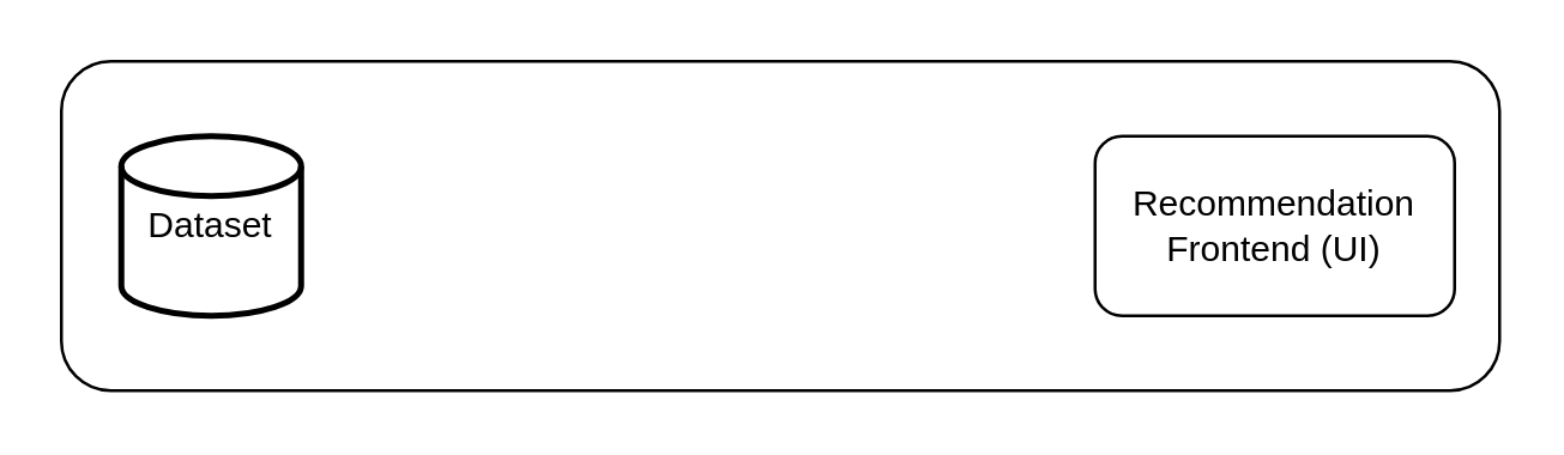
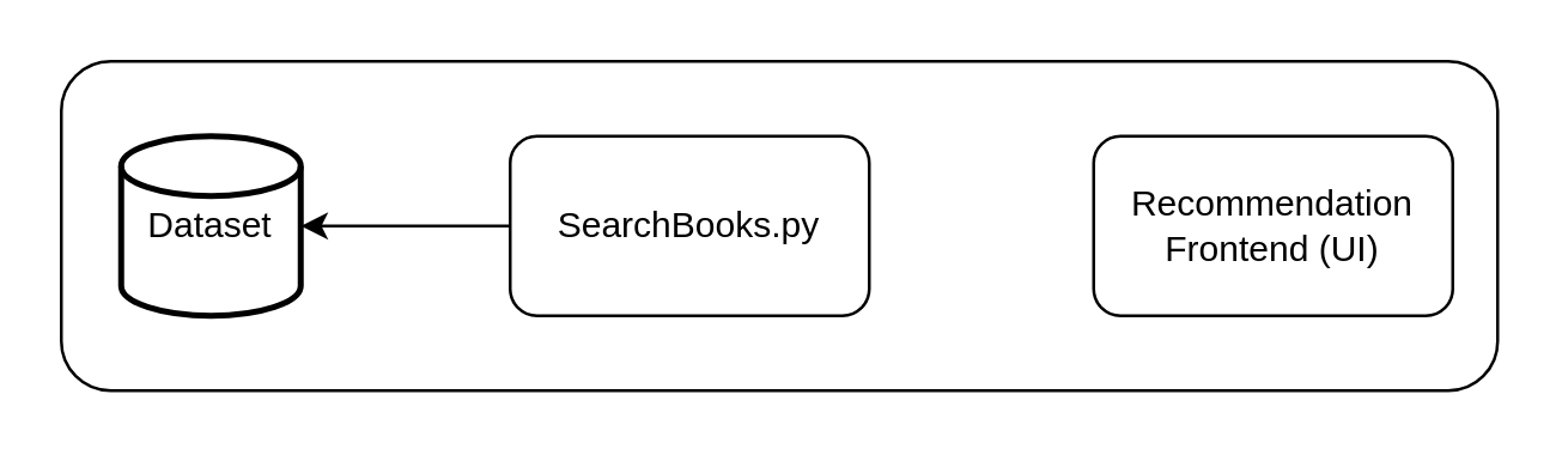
  <mxCell id="0" />
  <mxCell id="1" parent="0" />
  <mxCell id="2" value="" style="rounded=1;whiteSpace=wrap;html=1;" vertex="1" parent="1"><mxGeometry x="20" y="20" width="480" height="110" as="geometry" /></mxCell>
  <mxCell id="3" value="Dataset" style="strokeWidth=2;html=1;shape=mxgraph.flowchart.database;whiteSpace=wrap;" vertex="1" parent="1"><mxGeometry x="40" y="45" width="60" height="60" as="geometry" /></mxCell>
+ <mxCell id="4" style="edgeStyle=orthogonalEdgeStyle;rounded=0;orthogonalLoop=1;jettySize=auto;html=1;exitX=0;exitY=0.5;exitDx=0;exitDy=0;entryX=1;entryY=0.5;entryDx=0;entryDy=0;entryPerimeter=0;" edge="1" parent="1" source="5" target="3"><mxGeometry relative="1" as="geometry" /></mxCell>
+ <mxCell id="5" value="SearchBooks.py" style="rounded=1;whiteSpace=wrap;html=1;" vertex="1" parent="1"><mxGeometry x="170" y="45" width="120" height="60" as="geometry" /></mxCell>
  <mxCell id="6" value="Recommendation Frontend (UI)" style="rounded=1;whiteSpace=wrap;html=1;" vertex="1" parent="1"><mxGeometry x="365" y="45" width="120" height="60" as="geometry" /></mxCell>
